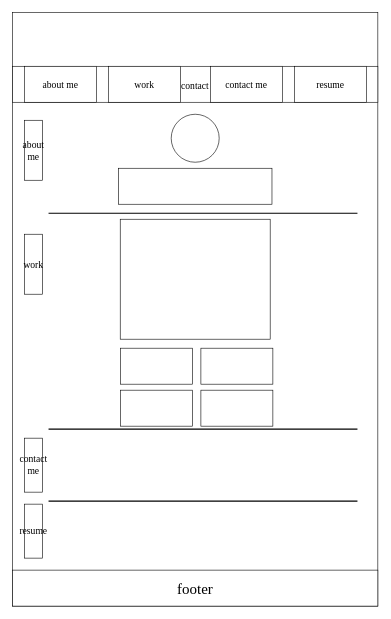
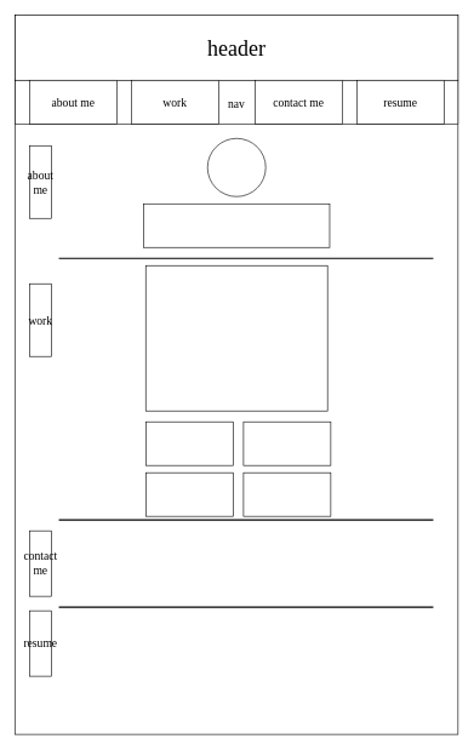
  <mxCell id="0" />
  <mxCell id="1" parent="0" />
  <mxCell id="2" value="" style="rounded=0;whiteSpace=wrap;html=1;" parent="1" vertex="1"><mxGeometry x="20" y="20" width="609" height="990" as="geometry" /></mxCell>
- <mxCell id="4" value="&lt;font style=&quot;font-size: 25px;&quot;&gt;footer&lt;/font&gt;" style="rounded=0;whiteSpace=wrap;html=1;fontFamily=Verdana;fontSize=30;" parent="1" vertex="1"><mxGeometry x="20" y="950" width="609" height="60" as="geometry" /></mxCell>
- <mxCell id="5" value="&lt;font style=&quot;font-size: 16px;&quot;&gt;contact&lt;/font&gt;" style="rounded=0;whiteSpace=wrap;html=1;fontFamily=Verdana;fontSize=25;" parent="1" vertex="1"><mxGeometry x="20" y="110" width="609" height="60" as="geometry" /></mxCell>
+ <mxCell id="3" value="header" style="rounded=0;whiteSpace=wrap;html=1;fontFamily=Verdana;fontSize=30;" parent="1" vertex="1"><mxGeometry x="20" y="20" width="609" height="90" as="geometry" /></mxCell>
+ <mxCell id="5" value="&lt;font style=&quot;font-size: 16px;&quot;&gt;nav&lt;/font&gt;" style="rounded=0;whiteSpace=wrap;html=1;fontFamily=Verdana;fontSize=25;" parent="1" vertex="1"><mxGeometry x="20" y="110" width="609" height="60" as="geometry" /></mxCell>
  <mxCell id="6" value="about me" style="rounded=0;whiteSpace=wrap;html=1;fontFamily=Verdana;fontSize=16;" parent="1" vertex="1"><mxGeometry x="40" y="110" width="120" height="60" as="geometry" /></mxCell>
  <mxCell id="7" value="work" style="rounded=0;whiteSpace=wrap;html=1;fontFamily=Verdana;fontSize=16;" parent="1" vertex="1"><mxGeometry x="180" y="110" width="120" height="60" as="geometry" /></mxCell>
  <mxCell id="8" value="contact me" style="rounded=0;whiteSpace=wrap;html=1;fontFamily=Verdana;fontSize=16;" parent="1" vertex="1"><mxGeometry x="350" y="110" width="120" height="60" as="geometry" /></mxCell>
  <mxCell id="9" value="resume" style="rounded=0;whiteSpace=wrap;html=1;fontFamily=Verdana;fontSize=16;" parent="1" vertex="1"><mxGeometry x="490" y="110" width="120" height="60" as="geometry" /></mxCell>
  <mxCell id="10" value="about me" style="rounded=0;whiteSpace=wrap;html=1;fontFamily=Verdana;fontSize=16;" parent="1" vertex="1"><mxGeometry x="40" y="200" width="30" height="100" as="geometry" /></mxCell>
  <mxCell id="11" value="work" style="rounded=0;whiteSpace=wrap;html=1;fontFamily=Verdana;fontSize=16;" parent="1" vertex="1"><mxGeometry x="40" y="390" width="30" height="100" as="geometry" /></mxCell>
  <mxCell id="12" value="contact me" style="rounded=0;whiteSpace=wrap;html=1;fontFamily=Verdana;fontSize=16;" parent="1" vertex="1"><mxGeometry x="40" y="730" width="30" height="90" as="geometry" /></mxCell>
  <mxCell id="13" value="resume" style="rounded=0;whiteSpace=wrap;html=1;fontFamily=Verdana;fontSize=16;" parent="1" vertex="1"><mxGeometry x="40" y="840" width="30" height="90" as="geometry" /></mxCell>
  <mxCell id="14" value="" style="line;strokeWidth=2;html=1;fontFamily=Verdana;fontSize=16;" parent="1" vertex="1"><mxGeometry x="80" y="350" width="515" height="10" as="geometry" /></mxCell>
  <mxCell id="15" value="" style="line;strokeWidth=2;html=1;fontFamily=Verdana;fontSize=16;" parent="1" vertex="1"><mxGeometry x="80" y="710" width="515" height="10" as="geometry" /></mxCell>
  <mxCell id="16" value="" style="line;strokeWidth=2;html=1;fontFamily=Verdana;fontSize=16;" parent="1" vertex="1"><mxGeometry x="80" y="830" width="515" height="10" as="geometry" /></mxCell>
  <mxCell id="17" value="" style="rounded=0;whiteSpace=wrap;html=1;fontFamily=Verdana;fontSize=16;" parent="1" vertex="1"><mxGeometry x="200" y="650" width="120" height="60" as="geometry" /></mxCell>
  <mxCell id="18" value="" style="rounded=0;whiteSpace=wrap;html=1;fontFamily=Verdana;fontSize=16;" parent="1" vertex="1"><mxGeometry x="334" y="650" width="120" height="60" as="geometry" /></mxCell>
  <mxCell id="19" value="" style="rounded=0;whiteSpace=wrap;html=1;fontFamily=Verdana;fontSize=16;" parent="1" vertex="1"><mxGeometry x="200" y="580" width="120" height="60" as="geometry" /></mxCell>
  <mxCell id="20" value="" style="rounded=0;whiteSpace=wrap;html=1;fontFamily=Verdana;fontSize=16;" parent="1" vertex="1"><mxGeometry x="199.5" y="365" width="250" height="200" as="geometry" /></mxCell>
  <mxCell id="21" value="" style="rounded=0;whiteSpace=wrap;html=1;fontFamily=Verdana;fontSize=16;" parent="1" vertex="1"><mxGeometry x="334" y="580" width="120" height="60" as="geometry" /></mxCell>
  <mxCell id="22" value="" style="ellipse;whiteSpace=wrap;html=1;aspect=fixed;" vertex="1" parent="1"><mxGeometry x="284.5" y="190" width="80" height="80" as="geometry" /></mxCell>
  <mxCell id="23" value="" style="rounded=0;whiteSpace=wrap;html=1;" vertex="1" parent="1"><mxGeometry x="196.5" y="280" width="256" height="60" as="geometry" /></mxCell>
